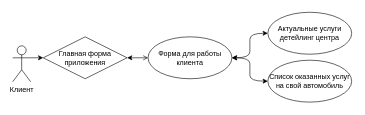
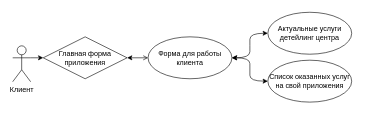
  <mxCell id="0" />
  <mxCell id="1" parent="0" />
  <mxCell id="2" style="edgeStyle=orthogonalEdgeStyle;rounded=0;orthogonalLoop=1;jettySize=auto;html=1;exitX=1;exitY=0.333;exitDx=0;exitDy=0;exitPerimeter=0;entryX=0;entryY=0.5;entryDx=0;entryDy=0;" parent="1" source="3" target="5" edge="1"><mxGeometry relative="1" as="geometry" /></mxCell>
  <mxCell id="3" value="Клиент" style="shape=umlActor;verticalLabelPosition=bottom;verticalAlign=top;html=1;" parent="1" vertex="1"><mxGeometry x="20" y="76" width="30" height="60" as="geometry" /></mxCell>
  <mxCell id="4" style="edgeStyle=orthogonalEdgeStyle;rounded=0;orthogonalLoop=1;jettySize=auto;html=1;exitX=1;exitY=0.5;exitDx=0;exitDy=0;entryX=0;entryY=0.5;entryDx=0;entryDy=0;startArrow=classic;startFill=1;endArrow=open;" edge="1" parent="1" source="5" target="8"><mxGeometry relative="1" as="geometry" /></mxCell>
  <mxCell id="5" value="Главная форма приложения" style="rhombus;whiteSpace=wrap;html=1;" parent="1" vertex="1"><mxGeometry x="71" y="61" width="140" height="70" as="geometry" /></mxCell>
  <mxCell id="6" style="edgeStyle=entityRelationEdgeStyle;rounded=0;orthogonalLoop=1;jettySize=auto;html=1;exitX=1;exitY=0.5;exitDx=0;exitDy=0;entryX=0;entryY=0.5;entryDx=0;entryDy=0;curved=1;startArrow=classic;startFill=1;" edge="1" parent="1" target="9"><mxGeometry relative="1" as="geometry"><mxPoint x="386" y="96" as="sourcePoint" /></mxGeometry></mxCell>
  <mxCell id="7" style="edgeStyle=entityRelationEdgeStyle;rounded=0;orthogonalLoop=1;jettySize=auto;html=1;exitX=1;exitY=0.5;exitDx=0;exitDy=0;entryX=0;entryY=0.5;entryDx=0;entryDy=0;curved=1;startArrow=classic;startFill=1;" edge="1" parent="1" target="10"><mxGeometry relative="1" as="geometry"><mxPoint x="386" y="96" as="sourcePoint" /></mxGeometry></mxCell>
  <mxCell id="8" value="Форма для работы клиента" style="ellipse;whiteSpace=wrap;html=1;" parent="1" vertex="1"><mxGeometry x="246" y="61" width="140" height="70" as="geometry" /></mxCell>
  <mxCell id="9" value="Актуальные услуги детейлинг центра" style="ellipse;whiteSpace=wrap;html=1;" parent="1" vertex="1"><mxGeometry x="446" y="20" width="140" height="70" as="geometry" /></mxCell>
- <mxCell id="10" value="Список оказанных услуг на свой автомобиль" style="ellipse;whiteSpace=wrap;html=1;" vertex="1" parent="1"><mxGeometry x="446" y="100" width="140" height="70" as="geometry" /></mxCell>
+ <mxCell id="10" value="Список оказанных услуг на свой приложения" style="ellipse;whiteSpace=wrap;html=1;" vertex="1" parent="1"><mxGeometry x="446" y="100" width="140" height="70" as="geometry" /></mxCell>
